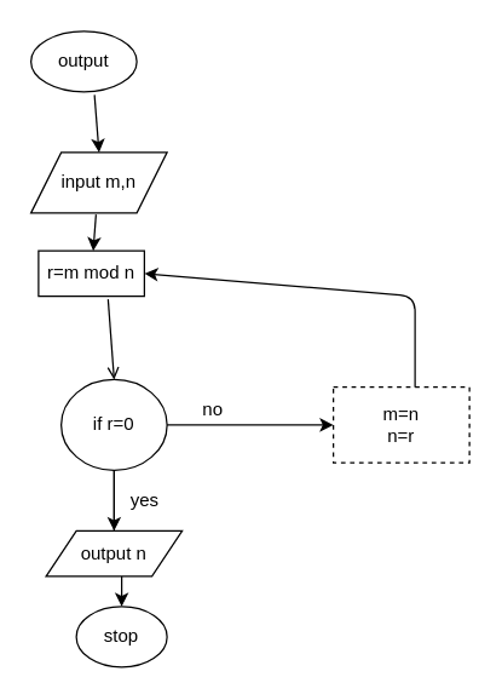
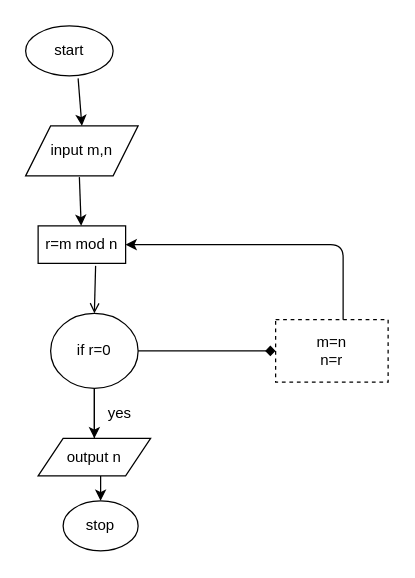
  <mxCell id="0" />
  <mxCell id="1" parent="0" />
- <mxCell id="2" value="output" style="ellipse;whiteSpace=wrap;html=1;" vertex="1" parent="1"><mxGeometry x="20" y="20" width="70" height="40" as="geometry" /></mxCell>
+ <mxCell id="2" value="start" style="ellipse;whiteSpace=wrap;html=1;" vertex="1" parent="1"><mxGeometry x="20" y="20" width="70" height="40" as="geometry" /></mxCell>
  <mxCell id="3" value="input m,n" style="shape=parallelogram;perimeter=parallelogramPerimeter;whiteSpace=wrap;html=1;fixedSize=1;" vertex="1" parent="1"><mxGeometry x="20" y="100" width="90" height="40" as="geometry" /></mxCell>
- <mxCell id="4" value="r=m mod n" style="rounded=0;whiteSpace=wrap;html=1;" vertex="1" parent="1"><mxGeometry x="25" y="165" width="70" height="30" as="geometry" /></mxCell>
+ <mxCell id="4" value="r=m mod n" style="rounded=0;whiteSpace=wrap;html=1;" vertex="1" parent="1"><mxGeometry x="30" y="180" width="70" height="30" as="geometry" /></mxCell>
  <mxCell id="5" value="" style="edgeStyle=orthogonalEdgeStyle;rounded=0;orthogonalLoop=1;jettySize=auto;html=1;" edge="1" parent="1" source="6" target="8"><mxGeometry relative="1" as="geometry" /></mxCell>
  <mxCell id="6" value="if r=0" style="ellipse;whiteSpace=wrap;html=1;" vertex="1" parent="1"><mxGeometry x="40" y="250" width="70" height="60" as="geometry" /></mxCell>
  <mxCell id="7" value="output n" style="shape=parallelogram;perimeter=parallelogramPerimeter;whiteSpace=wrap;html=1;fixedSize=1;" vertex="1" parent="1"><mxGeometry x="30" y="350" width="90" height="30" as="geometry" /></mxCell>
  <mxCell id="8" value="stop" style="ellipse;whiteSpace=wrap;html=1;" vertex="1" parent="1"><mxGeometry x="50" y="400" width="60" height="40" as="geometry" /></mxCell>
  <mxCell id="9" value="m=n&lt;br&gt;n=r" style="rounded=0;whiteSpace=wrap;html=1;dashed=1;" vertex="1" parent="1"><mxGeometry x="220" y="255" width="90" height="50" as="geometry" /></mxCell>
  <mxCell id="10" value="" style="endArrow=classic;html=1;" edge="1" parent="1" target="4"><mxGeometry width="50" height="50" relative="1" as="geometry"><mxPoint x="63" y="141" as="sourcePoint" /><mxPoint x="120" y="270" as="targetPoint" /></mxGeometry></mxCell>
  <mxCell id="11" value="" style="endArrow=classic;html=1;exitX=0.6;exitY=1.05;exitDx=0;exitDy=0;exitPerimeter=0;entryX=0.5;entryY=0;entryDx=0;entryDy=0;" edge="1" parent="1" source="2" target="3"><mxGeometry width="50" height="50" relative="1" as="geometry"><mxPoint x="90" y="220" as="sourcePoint" /><mxPoint x="140" y="170" as="targetPoint" /></mxGeometry></mxCell>
  <mxCell id="12" value="" style="endArrow=open;html=1;exitX=0.657;exitY=1.067;exitDx=0;exitDy=0;entryX=0.5;entryY=0;entryDx=0;entryDy=0;exitPerimeter=0;" edge="1" parent="1" source="4" target="6"><mxGeometry width="50" height="50" relative="1" as="geometry"><mxPoint x="90" y="220" as="sourcePoint" /><mxPoint x="140" y="170" as="targetPoint" /></mxGeometry></mxCell>
  <mxCell id="13" value="" style="endArrow=classic;html=1;exitX=0.5;exitY=1;exitDx=0;exitDy=0;" edge="1" parent="1" source="6"><mxGeometry width="50" height="50" relative="1" as="geometry"><mxPoint x="90" y="220" as="sourcePoint" /><mxPoint x="75" y="350" as="targetPoint" /></mxGeometry></mxCell>
- <mxCell id="14" value="" style="endArrow=classic;html=1;entryX=0;entryY=0.5;entryDx=0;entryDy=0;exitX=1;exitY=0.5;exitDx=0;exitDy=0;" edge="1" parent="1" source="6" target="9"><mxGeometry width="50" height="50" relative="1" as="geometry"><mxPoint x="90" y="310" as="sourcePoint" /><mxPoint x="210" y="280" as="targetPoint" /></mxGeometry></mxCell>
+ <mxCell id="14" value="" style="endArrow=diamond;html=1;entryX=0;entryY=0.5;entryDx=0;entryDy=0;exitX=1;exitY=0.5;exitDx=0;exitDy=0;" edge="1" parent="1" source="6" target="9"><mxGeometry width="50" height="50" relative="1" as="geometry"><mxPoint x="90" y="310" as="sourcePoint" /><mxPoint x="210" y="280" as="targetPoint" /></mxGeometry></mxCell>
  <mxCell id="15" value="" style="endArrow=classic;html=1;exitX=0.6;exitY=0;exitDx=0;exitDy=0;exitPerimeter=0;entryX=1;entryY=0.5;entryDx=0;entryDy=0;" edge="1" parent="1" source="9" target="4"><mxGeometry width="50" height="50" relative="1" as="geometry"><mxPoint x="220" y="240" as="sourcePoint" /><mxPoint x="140" y="260" as="targetPoint" /><Array as="points"><mxPoint x="274" y="195" /></Array></mxGeometry></mxCell>
  <mxCell id="16" value="yes" style="text;html=1;align=center;verticalAlign=middle;resizable=0;points=[];autosize=1;strokeColor=none;" vertex="1" parent="1"><mxGeometry x="80" y="320" width="30" height="20" as="geometry" /></mxCell>
- <mxCell id="17" value="no" style="text;html=1;align=center;verticalAlign=middle;resizable=0;points=[];autosize=1;strokeColor=none;" vertex="1" parent="1"><mxGeometry x="125" y="260" width="30" height="20" as="geometry" /></mxCell>
